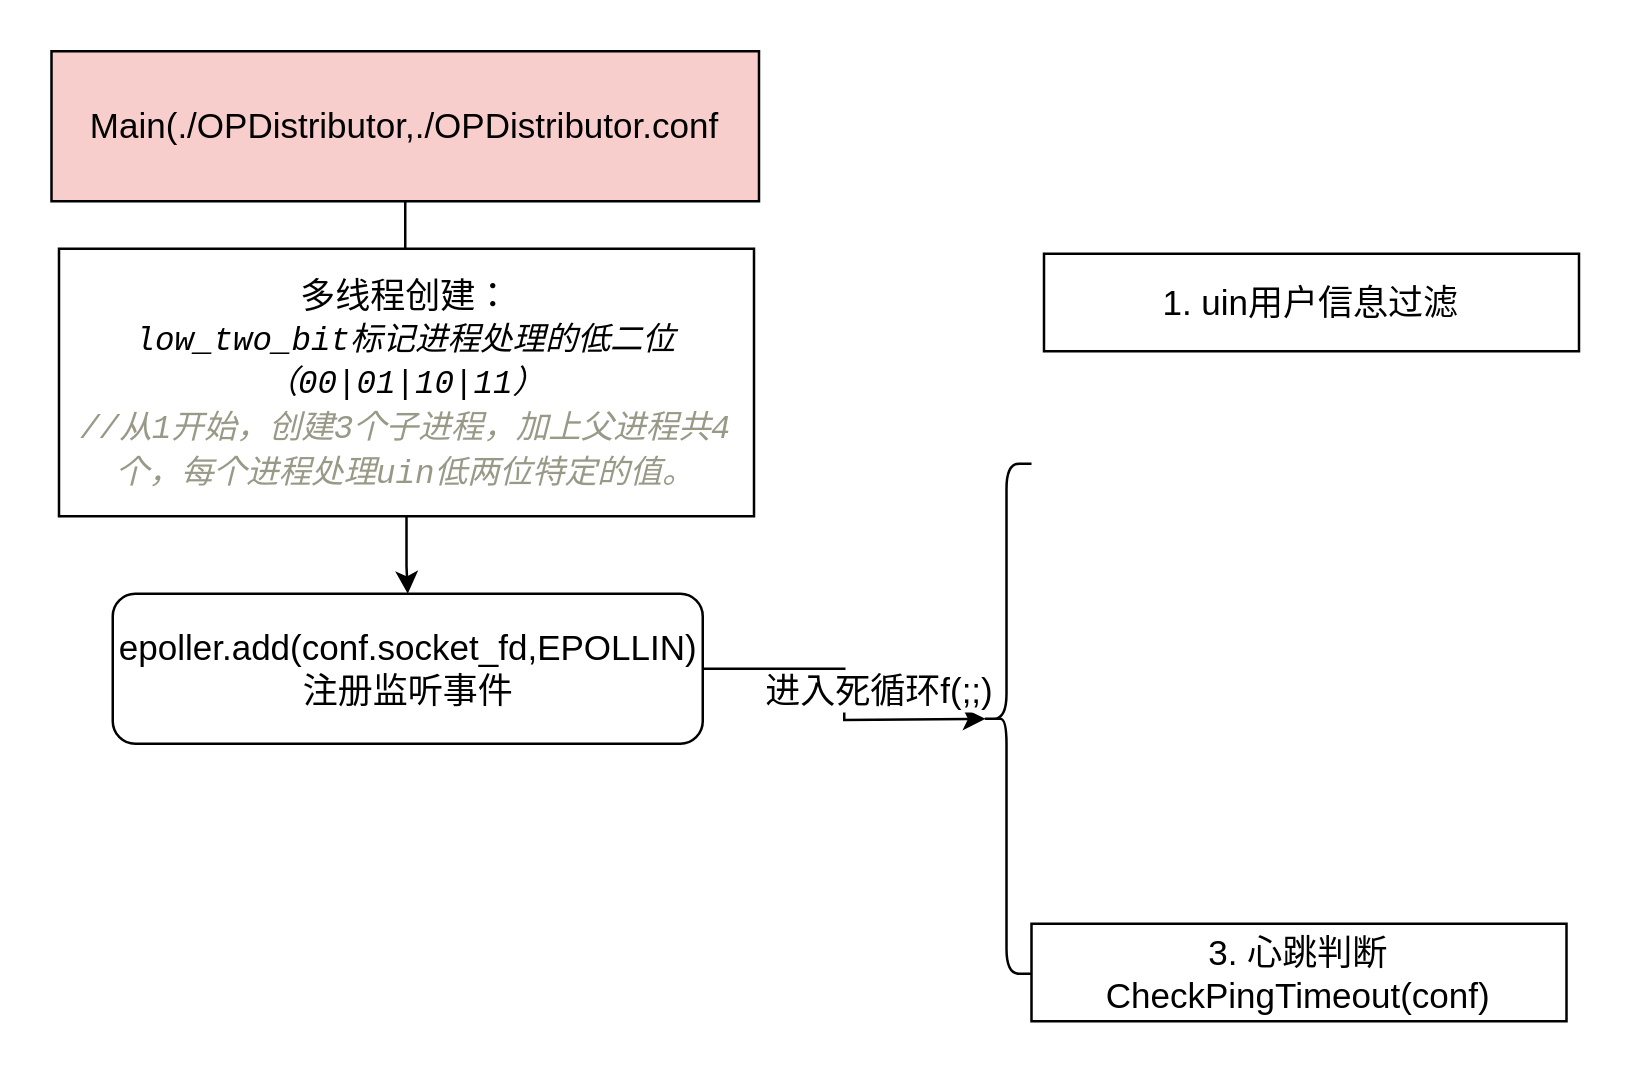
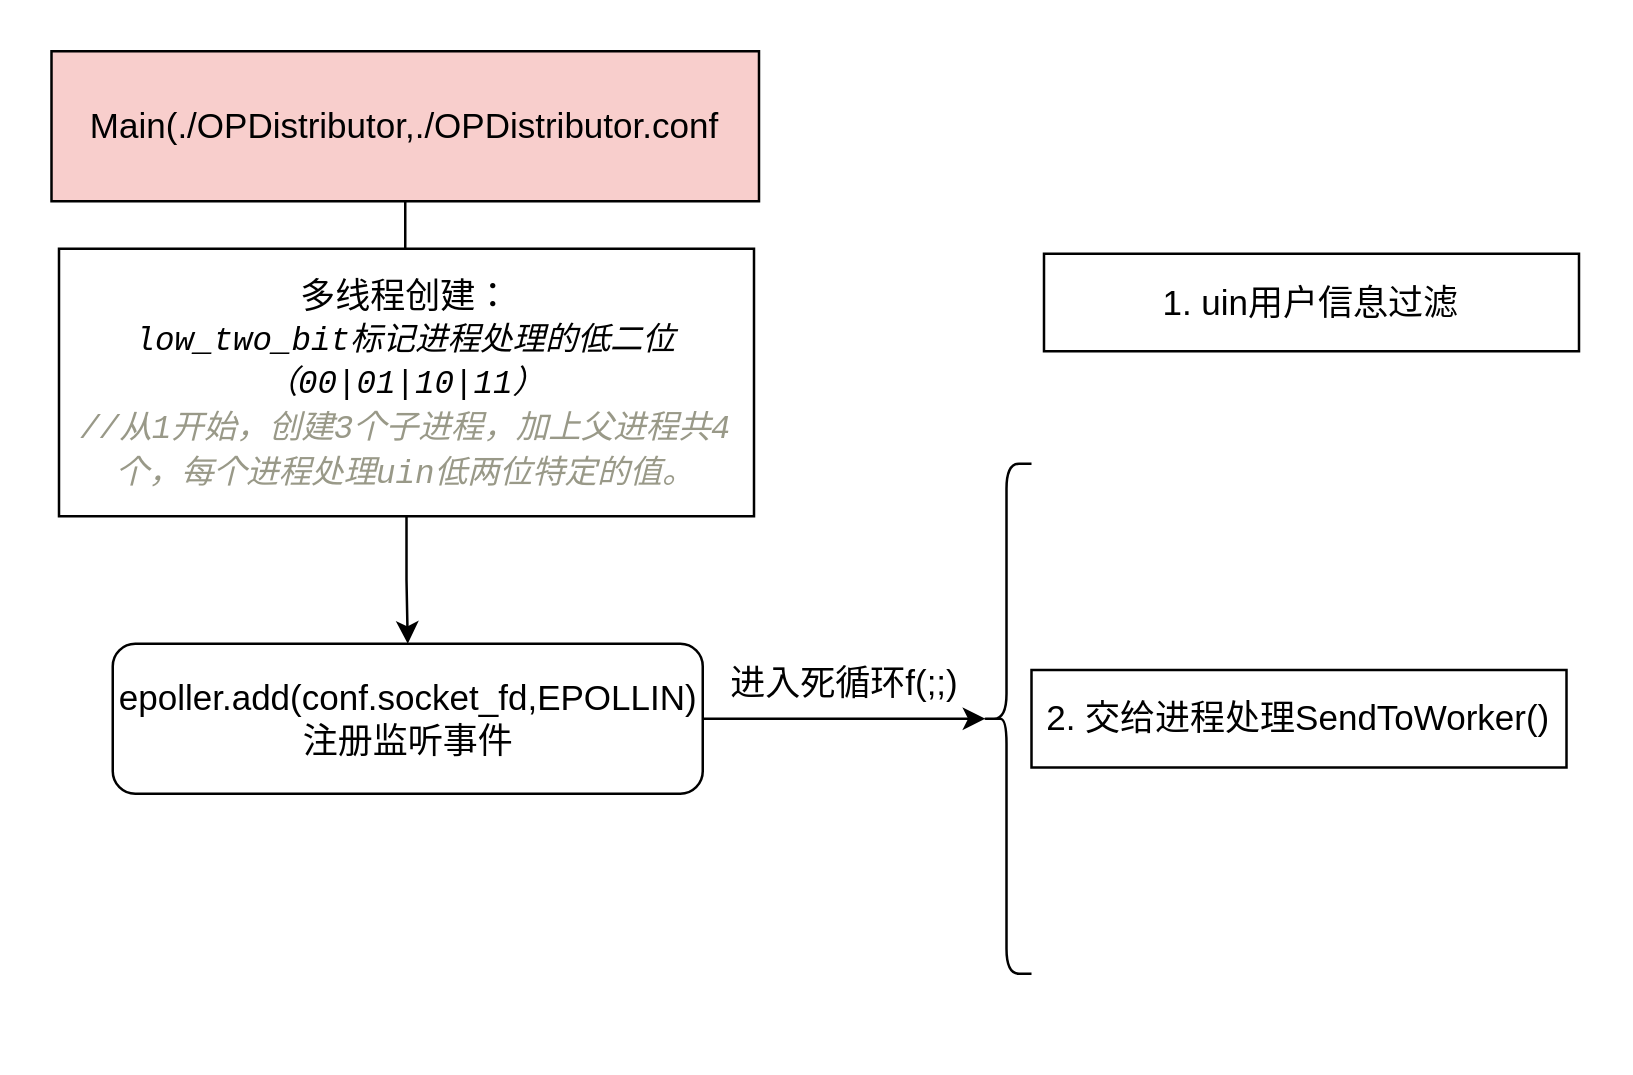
  <mxCell id="0" />
  <mxCell id="1" parent="0" />
  <mxCell id="2" style="edgeStyle=orthogonalEdgeStyle;rounded=0;orthogonalLoop=1;jettySize=auto;html=1;entryX=0.5;entryY=0;entryDx=0;entryDy=0;fontSize=14;" edge="1" parent="1" source="3" target="5"><mxGeometry relative="1" as="geometry" /></mxCell>
  <mxCell id="3" value="&lt;font style=&quot;font-size: 14px;&quot;&gt;Main(./OPDistributor,./OPDistributor.conf&lt;/font&gt;" style="rounded=0;whiteSpace=wrap;html=1;fillColor=#f8cecc;" vertex="1" parent="1"><mxGeometry x="20" y="20" width="283" height="60" as="geometry" /></mxCell>
  <mxCell id="4" style="edgeStyle=orthogonalEdgeStyle;rounded=0;orthogonalLoop=1;jettySize=auto;html=1;entryX=0.5;entryY=0;entryDx=0;entryDy=0;fontSize=14;fontColor=#000000;" edge="1" parent="1" source="5" target="7"><mxGeometry relative="1" as="geometry" /></mxCell>
  <mxCell id="5" value="多线程创建：&lt;br&gt;&lt;span style=&quot;text-align: start; font-family: Menlo, &amp;quot;Liberation Mono&amp;quot;, Consolas, &amp;quot;DejaVu Sans Mono&amp;quot;, &amp;quot;Ubuntu Mono&amp;quot;, &amp;quot;Courier New&amp;quot;, &amp;quot;andale mono&amp;quot;, &amp;quot;lucida console&amp;quot;, monospace; font-size: 13px; font-style: italic; background-color: rgb(255, 255, 255);&quot;&gt;low_two_bit标记进程处理的低二位（00|01|10|11）&lt;/span&gt;&lt;br&gt;&lt;span style=&quot;text-align: start; color: rgb(153, 153, 136); font-family: Menlo, &amp;quot;Liberation Mono&amp;quot;, Consolas, &amp;quot;DejaVu Sans Mono&amp;quot;, &amp;quot;Ubuntu Mono&amp;quot;, &amp;quot;Courier New&amp;quot;, &amp;quot;andale mono&amp;quot;, &amp;quot;lucida console&amp;quot;, monospace; font-size: 13px; font-style: italic; background-color: rgb(255, 255, 255);&quot;&gt;//从1开始，创建3个子进程，加上父进程共4个，每个进程处理uin低两位特定的值。&lt;br&gt;&lt;/span&gt;" style="rounded=1;whiteSpace=wrap;html=1;fontSize=14;fontColor=#000000;arcSize=0;" vertex="1" parent="1"><mxGeometry x="23" y="99" width="278" height="107" as="geometry" /></mxCell>
  <mxCell id="6" value="进入死循环f(;;)" style="edgeStyle=orthogonalEdgeStyle;rounded=0;orthogonalLoop=1;jettySize=auto;html=1;fontSize=14;fontColor=#000000;" edge="1" parent="1" source="7"><mxGeometry x="-0.018" y="14" relative="1" as="geometry"><mxPoint x="393.556" y="287" as="targetPoint" /><mxPoint as="offset" /></mxGeometry></mxCell>
- <mxCell id="7" value="epoller.add(conf.socket_fd,EPOLLIN)注册监听事件" style="rounded=1;whiteSpace=wrap;html=1;fontSize=14;fontColor=#000000;" vertex="1" parent="1"><mxGeometry x="44.5" y="237" width="236" height="60" as="geometry" /></mxCell>
+ <mxCell id="7" value="epoller.add(conf.socket_fd,EPOLLIN)注册监听事件" style="rounded=1;whiteSpace=wrap;html=1;fontSize=14;fontColor=#000000;" vertex="1" parent="1"><mxGeometry x="44.5" y="257" width="236" height="60" as="geometry" /></mxCell>
  <mxCell id="8" value="" style="shape=curlyBracket;whiteSpace=wrap;html=1;rounded=1;fontSize=14;fontColor=#000000;" vertex="1" parent="1"><mxGeometry x="392" y="185" width="20" height="204" as="geometry" /></mxCell>
  <mxCell id="9" value="1. uin用户信息过滤" style="rounded=0;whiteSpace=wrap;html=1;fontSize=14;fontColor=#000000;" vertex="1" parent="1"><mxGeometry x="417" y="101" width="214" height="39" as="geometry" /></mxCell>
- <mxCell id="11" value="3. 心跳判断CheckPingTimeout(conf)" style="rounded=0;whiteSpace=wrap;html=1;fontSize=14;fontColor=#000000;" vertex="1" parent="1"><mxGeometry x="412" y="369" width="214" height="39" as="geometry" /></mxCell>
+ <mxCell id="10" value="2. 交给进程处理SendToWorker()" style="rounded=0;whiteSpace=wrap;html=1;fontSize=14;fontColor=#000000;" vertex="1" parent="1"><mxGeometry x="412" y="267.5" width="214" height="39" as="geometry" /></mxCell>
